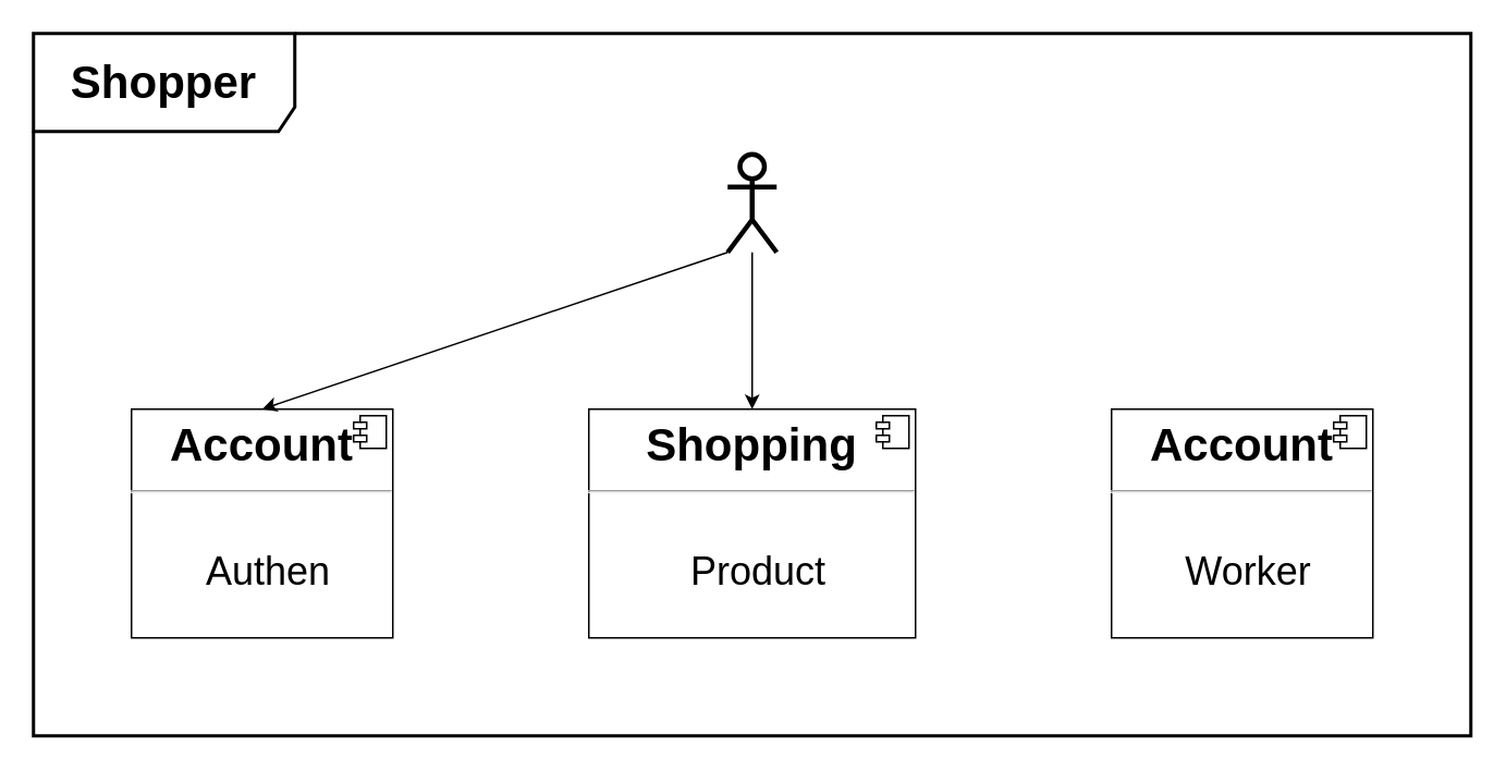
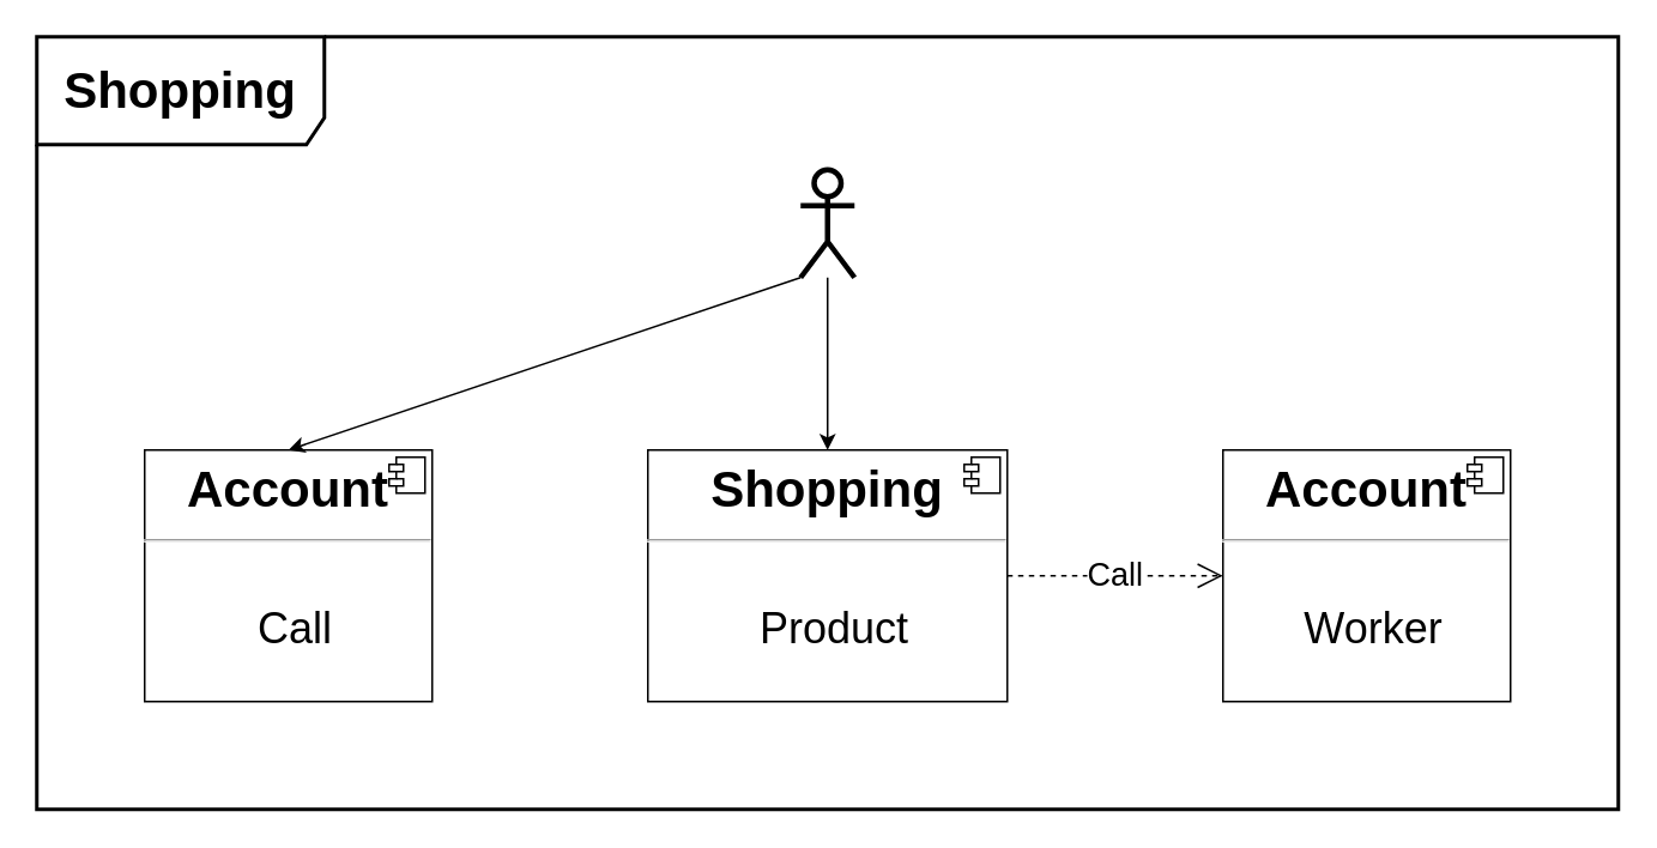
  <mxCell id="0" />
  <mxCell id="1" parent="0" />
- <mxCell id="2" value="&lt;font style=&quot;font-size: 28px&quot;&gt;&lt;b&gt;Shopper&lt;/b&gt;&lt;/font&gt;" style="shape=umlFrame;whiteSpace=wrap;html=1;strokeWidth=2;width=160;height=60;fontSize=16;rounded=0;" parent="1" vertex="1"><mxGeometry x="20" y="20" width="880" height="430" as="geometry" /></mxCell>
- <mxCell id="3" value="&lt;p style=&quot;margin: 0px ; margin-top: 6px ; text-align: center&quot;&gt;&lt;b&gt;&lt;font style=&quot;font-size: 28px&quot;&gt;Account&lt;/font&gt;&lt;/b&gt;&lt;/p&gt;&lt;hr style=&quot;font-size: 20px&quot;&gt;&lt;p style=&quot;margin: 0px 0px 0px 8px ; font-size: 20px&quot;&gt;&lt;font style=&quot;font-size: 20px&quot;&gt;&lt;br&gt;&lt;/font&gt;&lt;/p&gt;&lt;p style=&quot;text-align: center ; margin: 0px 0px 0px 8px&quot;&gt;&lt;font style=&quot;font-size: 24px&quot;&gt;Authen&lt;/font&gt;&lt;/p&gt;" style="align=left;overflow=fill;html=1;dropTarget=0;rounded=0;" parent="1" vertex="1"><mxGeometry x="80" y="250" width="160" height="140" as="geometry" /></mxCell>
+ <mxCell id="2" value="&lt;font style=&quot;font-size: 28px&quot;&gt;&lt;b&gt;Shopping&lt;/b&gt;&lt;/font&gt;" style="shape=umlFrame;whiteSpace=wrap;html=1;strokeWidth=2;width=160;height=60;fontSize=16;rounded=0;" parent="1" vertex="1"><mxGeometry x="20" y="20" width="880" height="430" as="geometry" /></mxCell>
+ <mxCell id="3" value="&lt;p style=&quot;margin: 0px ; margin-top: 6px ; text-align: center&quot;&gt;&lt;b&gt;&lt;font style=&quot;font-size: 28px&quot;&gt;Account&lt;/font&gt;&lt;/b&gt;&lt;/p&gt;&lt;hr style=&quot;font-size: 20px&quot;&gt;&lt;p style=&quot;margin: 0px 0px 0px 8px ; font-size: 20px&quot;&gt;&lt;font style=&quot;font-size: 20px&quot;&gt;&lt;br&gt;&lt;/font&gt;&lt;/p&gt;&lt;p style=&quot;text-align: center ; margin: 0px 0px 0px 8px&quot;&gt;&lt;font style=&quot;font-size: 24px&quot;&gt;Call&lt;/font&gt;&lt;/p&gt;" style="align=left;overflow=fill;html=1;dropTarget=0;rounded=0;" parent="1" vertex="1"><mxGeometry x="80" y="250" width="160" height="140" as="geometry" /></mxCell>
  <mxCell id="4" value="" style="shape=component;jettyWidth=8;jettyHeight=4;rounded=0;" parent="3" vertex="1"><mxGeometry x="1" width="20" height="20" relative="1" as="geometry"><mxPoint x="-24" y="4" as="offset" /></mxGeometry></mxCell>
  <mxCell id="5" value="&lt;p style=&quot;margin: 0px ; margin-top: 6px ; text-align: center&quot;&gt;&lt;b&gt;&lt;font style=&quot;font-size: 28px&quot;&gt;Shopping&lt;/font&gt;&lt;/b&gt;&lt;/p&gt;&lt;hr style=&quot;font-size: 20px&quot;&gt;&lt;p style=&quot;margin: 0px 0px 0px 8px ; font-size: 20px&quot;&gt;&lt;font style=&quot;font-size: 20px&quot;&gt;&lt;br&gt;&lt;/font&gt;&lt;/p&gt;&lt;p style=&quot;text-align: center ; margin: 0px 0px 0px 8px&quot;&gt;&lt;font&gt;&lt;font style=&quot;font-size: 24px&quot;&gt;Product&lt;/font&gt;&lt;br&gt;&lt;/font&gt;&lt;/p&gt;" style="align=left;overflow=fill;html=1;dropTarget=0;rounded=0;" parent="1" vertex="1"><mxGeometry x="360" y="250" width="200" height="140" as="geometry" /></mxCell>
  <mxCell id="6" value="" style="shape=component;jettyWidth=8;jettyHeight=4;rounded=0;" parent="5" vertex="1"><mxGeometry x="1" width="20" height="20" relative="1" as="geometry"><mxPoint x="-24" y="4" as="offset" /></mxGeometry></mxCell>
  <mxCell id="7" value="&lt;p style=&quot;margin: 0px ; margin-top: 6px ; text-align: center&quot;&gt;&lt;b&gt;&lt;font style=&quot;font-size: 28px&quot;&gt;Account&lt;/font&gt;&lt;/b&gt;&lt;/p&gt;&lt;hr style=&quot;font-size: 20px&quot;&gt;&lt;p style=&quot;margin: 0px 0px 0px 8px ; font-size: 20px&quot;&gt;&lt;br&gt;&lt;/p&gt;&lt;p style=&quot;text-align: center ; margin: 0px 0px 0px 8px&quot;&gt;&lt;font style=&quot;font-size: 24px&quot;&gt;Worker&lt;/font&gt;&lt;/p&gt;" style="align=left;overflow=fill;html=1;dropTarget=0;rounded=0;" parent="1" vertex="1"><mxGeometry x="680" y="250" width="160" height="140" as="geometry" /></mxCell>
  <mxCell id="8" value="" style="shape=component;jettyWidth=8;jettyHeight=4;rounded=0;" parent="7" vertex="1"><mxGeometry x="1" width="20" height="20" relative="1" as="geometry"><mxPoint x="-24" y="4" as="offset" /></mxGeometry></mxCell>
  <mxCell id="9" value="" style="edgeStyle=none;html=1;fontSize=18;entryX=0.5;entryY=0;entryDx=0;entryDy=0;rounded=0;" parent="1" source="10" target="5" edge="1"><mxGeometry relative="1" as="geometry" /></mxCell>
  <mxCell id="10" value="" style="shape=umlActor;verticalLabelPosition=bottom;verticalAlign=top;html=1;strokeWidth=3;rounded=0;" parent="1" vertex="1"><mxGeometry x="445" y="94" width="30" height="60" as="geometry" /></mxCell>
  <mxCell id="11" value="" style="edgeStyle=none;html=1;fontSize=18;entryX=0.5;entryY=0;entryDx=0;entryDy=0;exitX=0;exitY=1;exitDx=0;exitDy=0;exitPerimeter=0;rounded=0;" parent="1" source="10" target="3" edge="1"><mxGeometry relative="1" as="geometry"><mxPoint x="470" y="164" as="sourcePoint" /><mxPoint x="470" y="260" as="targetPoint" /></mxGeometry></mxCell>
+ <mxCell id="12" value="Call" style="endArrow=open;endSize=12;dashed=1;html=1;exitX=1;exitY=0.5;exitDx=0;exitDy=0;entryX=0;entryY=0.5;entryDx=0;entryDy=0;fontSize=18;rounded=0;" parent="1" source="5" target="7" edge="1"><mxGeometry width="160" relative="1" as="geometry"><mxPoint x="410" y="550" as="sourcePoint" /><mxPoint x="750" y="550" as="targetPoint" /></mxGeometry></mxCell>
